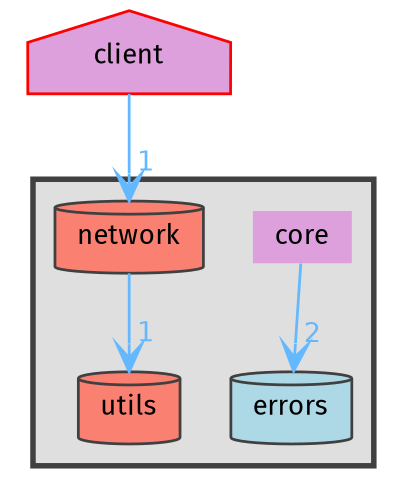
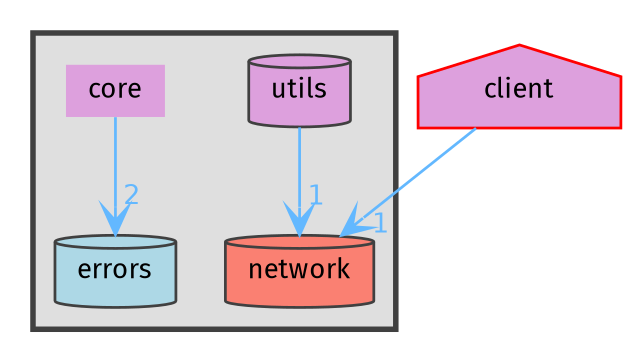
  digraph {
    compound=true
    fontname="Fira Sans"
    node [fillcolor=plum fontname="Fira Sans" fontsize=10 shape=cylinder style=filled color=grey25]
    edge [arrowhead=vee color=steelblue1 fontcolor=steelblue1 fontname="Fira Sans" fontsize=10 headlabel=1 labeldistance=1.5 labelfontname=Helvetica labelfontsize=10]
    n1 [height=0.2 label=core shape=plaintext width=0.4 color=""]
    n2 [fillcolor=lightblue height=0.2 label=errors width=0.4]
    n3 [fillcolor=salmon height=0.2 label=network width=0.4]
-   n4 [fillcolor=salmon height=0.2 label=utils width=0.4]
+   n4 [height=0.2 label=utils width=0.4]
    n5 [color=red height=0.2 label=client shape=house width=0.4]
    subgraph cluster_1 {
      bgcolor="#dfdfdf"
      fontsize=10
      pencolor=grey25
      style="filled,bold"
      n1
      n2
      n3
      n4
    }
    n1 -> n2 [headlabel=2]
-   n3 -> n4
+   n4 -> n3
    n5 -> n3
  }
